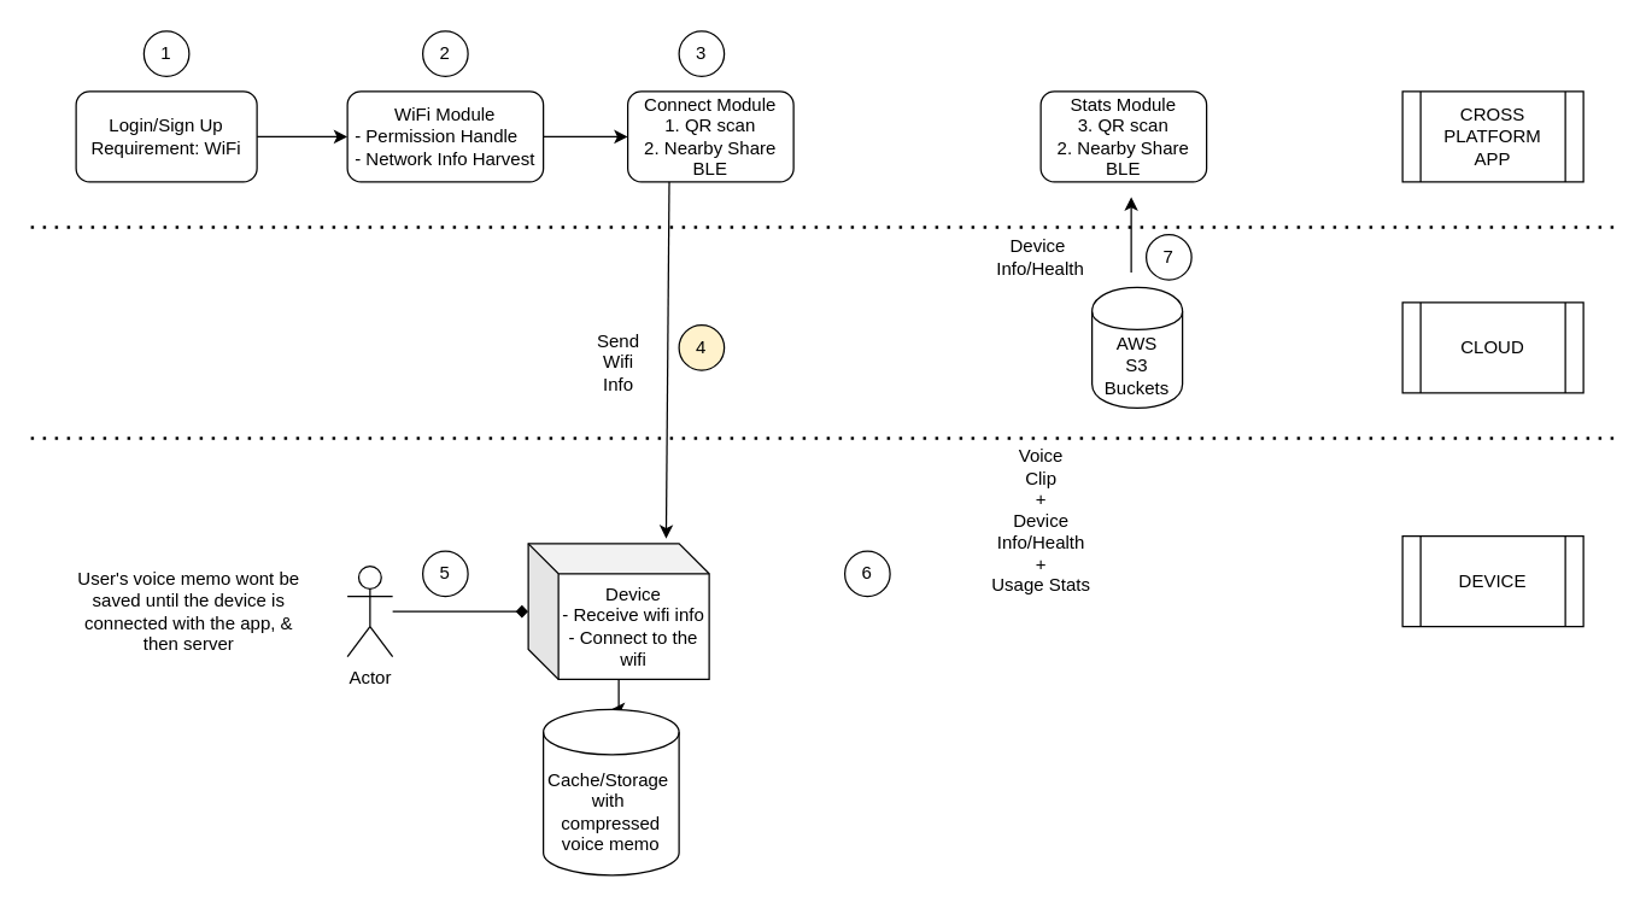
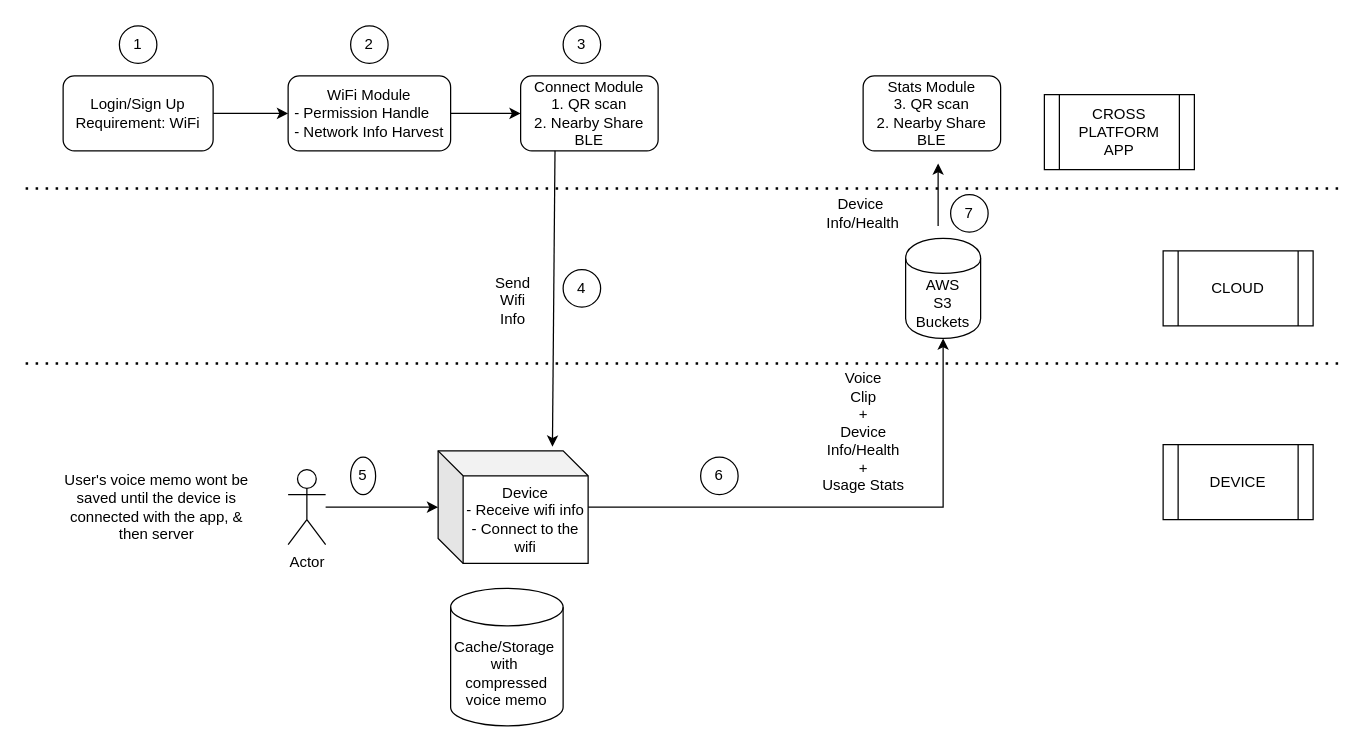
  <mxCell id="0" />
  <mxCell id="1" parent="0" />
  <mxCell id="2" value="" style="edgeStyle=orthogonalEdgeStyle;rounded=0;orthogonalLoop=1;jettySize=auto;html=1;" edge="1" parent="1" source="3" target="6"><mxGeometry relative="1" as="geometry" /></mxCell>
  <mxCell id="3" value="Login/Sign Up&lt;br&gt;Requirement: WiFi" style="rounded=1;whiteSpace=wrap;html=1;" vertex="1" parent="1"><mxGeometry x="50" y="60" width="120" height="60" as="geometry" /></mxCell>
  <mxCell id="4" value="&lt;div&gt;&lt;span&gt;Connect Module&lt;/span&gt;&lt;/div&gt;&lt;div&gt;&lt;span&gt;1. QR scan&lt;/span&gt;&lt;/div&gt;&lt;div&gt;&lt;span&gt;2. Nearby Share BLE&lt;/span&gt;&lt;/div&gt;" style="rounded=1;whiteSpace=wrap;html=1;align=center;" vertex="1" parent="1"><mxGeometry x="416" y="60" width="110" height="60" as="geometry" /></mxCell>
  <mxCell id="5" value="" style="edgeStyle=orthogonalEdgeStyle;rounded=0;orthogonalLoop=1;jettySize=auto;html=1;" edge="1" parent="1" source="6" target="4"><mxGeometry relative="1" as="geometry" /></mxCell>
  <mxCell id="6" value="WiFi Module&lt;br&gt;&lt;div style=&quot;text-align: left&quot;&gt;&lt;span&gt;-&amp;nbsp;&lt;/span&gt;&lt;span&gt;Permission Handle&lt;/span&gt;&lt;/div&gt;&lt;div style=&quot;text-align: left&quot;&gt;&lt;div&gt;- Network Info Harvest&lt;/div&gt;&lt;/div&gt;" style="rounded=1;whiteSpace=wrap;html=1;" vertex="1" parent="1"><mxGeometry x="230" y="60" width="130" height="60" as="geometry" /></mxCell>
  <mxCell id="7" value="AWS &lt;br&gt;S3 Buckets" style="shape=cylinder;whiteSpace=wrap;html=1;boundedLbl=1;backgroundOutline=1;rounded=1;" vertex="1" parent="1"><mxGeometry x="724" y="190" width="60" height="80" as="geometry" /></mxCell>
- <mxCell id="8" value="" style="edgeStyle=orthogonalEdgeStyle;rounded=0;orthogonalLoop=1;jettySize=auto;html=1;endArrow=diamond;" edge="1" parent="1" source="9" target="11"><mxGeometry relative="1" as="geometry" /></mxCell>
+ <mxCell id="8" value="" style="edgeStyle=orthogonalEdgeStyle;rounded=0;orthogonalLoop=1;jettySize=auto;html=1;" edge="1" parent="1" source="9" target="11"><mxGeometry relative="1" as="geometry" /></mxCell>
  <mxCell id="9" value="Actor" style="shape=umlActor;verticalLabelPosition=bottom;verticalAlign=top;html=1;outlineConnect=0;" vertex="1" parent="1"><mxGeometry x="230" y="375" width="30" height="60" as="geometry" /></mxCell>
- <mxCell id="10" value="" style="edgeStyle=orthogonalEdgeStyle;rounded=0;orthogonalLoop=1;jettySize=auto;html=1;" edge="1" parent="1" source="11" target="13"><mxGeometry relative="1" as="geometry" /></mxCell>
+ <mxCell id="10" value="" style="edgeStyle=orthogonalEdgeStyle;rounded=0;orthogonalLoop=1;jettySize=auto;html=1;" edge="1" parent="1" source="11" target="7"><mxGeometry relative="1" as="geometry" /></mxCell>
  <mxCell id="11" value="Device&lt;br&gt;- Receive wifi info&lt;br&gt;- Connect to the wifi" style="shape=cube;whiteSpace=wrap;html=1;boundedLbl=1;backgroundOutline=1;darkOpacity=0.05;darkOpacity2=0.1;" vertex="1" parent="1"><mxGeometry x="350" y="360" width="120" height="90" as="geometry" /></mxCell>
  <mxCell id="12" value="Voice&lt;br&gt;Clip&lt;br&gt;+&lt;br&gt;Device&lt;br&gt;Info/Health&lt;br&gt;+&lt;br&gt;Usage Stats" style="text;html=1;align=center;verticalAlign=middle;resizable=0;points=[];autosize=1;strokeColor=none;" vertex="1" parent="1"><mxGeometry x="650" y="295" width="80" height="100" as="geometry" /></mxCell>
  <mxCell id="13" value="Cache/Storage&amp;nbsp;&lt;br&gt;with&amp;nbsp;&lt;br&gt;compressed&lt;br&gt;voice memo" style="shape=cylinder3;whiteSpace=wrap;html=1;boundedLbl=1;backgroundOutline=1;size=15;" vertex="1" parent="1"><mxGeometry x="360" y="470" width="90" height="110" as="geometry" /></mxCell>
  <mxCell id="14" value="Send&lt;br&gt;Wifi Info" style="text;html=1;strokeColor=none;fillColor=none;align=center;verticalAlign=middle;whiteSpace=wrap;rounded=0;" vertex="1" parent="1"><mxGeometry x="390" y="230" width="40" height="20" as="geometry" /></mxCell>
  <mxCell id="15" value="User's voice memo wont be saved until the device is connected with the app, &amp;amp; then server" style="text;html=1;strokeColor=none;fillColor=none;align=center;verticalAlign=middle;whiteSpace=wrap;rounded=0;" vertex="1" parent="1"><mxGeometry x="50" y="395" width="150" height="20" as="geometry" /></mxCell>
  <mxCell id="16" value="&lt;div&gt;&lt;span&gt;Stats Module&lt;/span&gt;&lt;/div&gt;&lt;div&gt;&lt;span&gt;3. QR scan&lt;/span&gt;&lt;/div&gt;&lt;div&gt;&lt;span&gt;2. Nearby Share BLE&lt;/span&gt;&lt;/div&gt;" style="rounded=1;whiteSpace=wrap;html=1;align=center;" vertex="1" parent="1"><mxGeometry x="690" y="60" width="110" height="60" as="geometry" /></mxCell>
  <mxCell id="17" value="" style="endArrow=classic;html=1;" edge="1" parent="1"><mxGeometry width="50" height="50" relative="1" as="geometry"><mxPoint x="750" y="180" as="sourcePoint" /><mxPoint x="750" y="130" as="targetPoint" /></mxGeometry></mxCell>
  <mxCell id="18" value="Device&amp;nbsp;&lt;br&gt;Info/Health" style="text;html=1;strokeColor=none;fillColor=none;align=center;verticalAlign=middle;whiteSpace=wrap;rounded=0;" vertex="1" parent="1"><mxGeometry x="670" y="160" width="40" height="20" as="geometry" /></mxCell>
  <mxCell id="19" value="" style="endArrow=none;dashed=1;html=1;dashPattern=1 3;strokeWidth=2;" edge="1" parent="1"><mxGeometry width="50" height="50" relative="1" as="geometry"><mxPoint x="20" y="150" as="sourcePoint" /><mxPoint x="1070" y="150" as="targetPoint" /></mxGeometry></mxCell>
- <mxCell id="20" value="CROSS PLATFORM &lt;br&gt;APP" style="shape=process;whiteSpace=wrap;html=1;backgroundOutline=1;" vertex="1" parent="1"><mxGeometry x="930" y="60" width="120" height="60" as="geometry" /></mxCell>
+ <mxCell id="20" value="CROSS PLATFORM &lt;br&gt;APP" style="shape=process;whiteSpace=wrap;html=1;backgroundOutline=1;" vertex="1" parent="1"><mxGeometry x="835" y="75" width="120" height="60" as="geometry" /></mxCell>
  <mxCell id="21" value="DEVICE" style="shape=process;whiteSpace=wrap;html=1;backgroundOutline=1;" vertex="1" parent="1"><mxGeometry x="930" y="355" width="120" height="60" as="geometry" /></mxCell>
  <mxCell id="22" value="" style="endArrow=none;dashed=1;html=1;dashPattern=1 3;strokeWidth=2;" edge="1" parent="1"><mxGeometry width="50" height="50" relative="1" as="geometry"><mxPoint x="20" y="290" as="sourcePoint" /><mxPoint x="1070" y="290" as="targetPoint" /></mxGeometry></mxCell>
  <mxCell id="23" value="CLOUD" style="shape=process;whiteSpace=wrap;html=1;backgroundOutline=1;" vertex="1" parent="1"><mxGeometry x="930" y="200" width="120" height="60" as="geometry" /></mxCell>
  <mxCell id="24" value="1" style="ellipse;whiteSpace=wrap;html=1;" vertex="1" parent="1"><mxGeometry x="95" y="20" width="30" height="30" as="geometry" /></mxCell>
  <mxCell id="25" value="2" style="ellipse;whiteSpace=wrap;html=1;" vertex="1" parent="1"><mxGeometry x="280" y="20" width="30" height="30" as="geometry" /></mxCell>
  <mxCell id="26" value="3" style="ellipse;whiteSpace=wrap;html=1;" vertex="1" parent="1"><mxGeometry x="450" y="20" width="30" height="30" as="geometry" /></mxCell>
- <mxCell id="27" value="4" style="ellipse;whiteSpace=wrap;html=1;fillColor=#fff2cc;" vertex="1" parent="1"><mxGeometry x="450" y="215" width="30" height="30" as="geometry" /></mxCell>
+ <mxCell id="27" value="4" style="ellipse;whiteSpace=wrap;html=1;" vertex="1" parent="1"><mxGeometry x="450" y="215" width="30" height="30" as="geometry" /></mxCell>
  <mxCell id="28" value="" style="endArrow=classic;html=1;exitX=0.25;exitY=1;exitDx=0;exitDy=0;entryX=0.762;entryY=-0.037;entryDx=0;entryDy=0;entryPerimeter=0;" edge="1" parent="1" source="4" target="11"><mxGeometry width="50" height="50" relative="1" as="geometry"><mxPoint x="510" y="300" as="sourcePoint" /><mxPoint x="560" y="250" as="targetPoint" /></mxGeometry></mxCell>
- <mxCell id="29" value="5" style="ellipse;whiteSpace=wrap;html=1;" vertex="1" parent="1"><mxGeometry x="280" y="365" width="30" height="30" as="geometry" /></mxCell>
+ <mxCell id="29" value="5" style="ellipse;whiteSpace=wrap;html=1;" vertex="1" parent="1"><mxGeometry x="280" y="365" width="20" height="30" as="geometry" /></mxCell>
  <mxCell id="30" value="6" style="ellipse;whiteSpace=wrap;html=1;" vertex="1" parent="1"><mxGeometry x="560" y="365" width="30" height="30" as="geometry" /></mxCell>
  <mxCell id="31" value="7" style="ellipse;whiteSpace=wrap;html=1;" vertex="1" parent="1"><mxGeometry x="760" y="155" width="30" height="30" as="geometry" /></mxCell>
